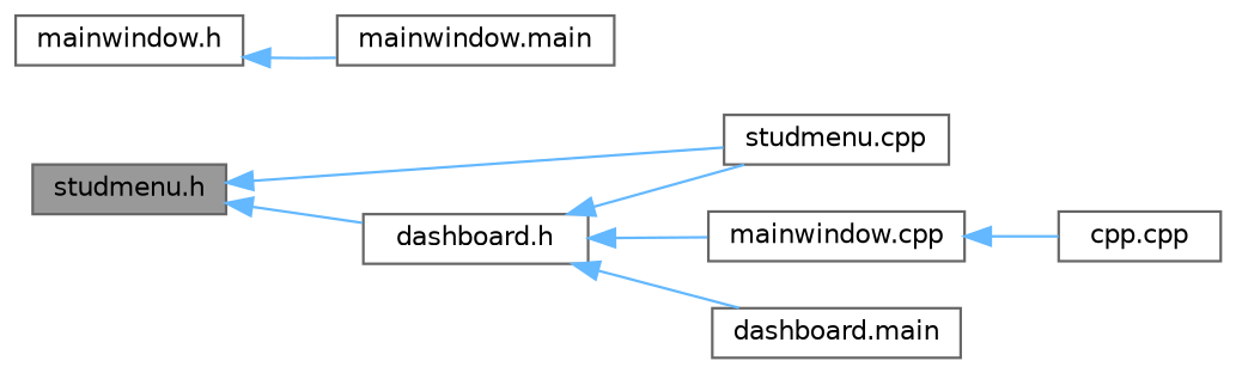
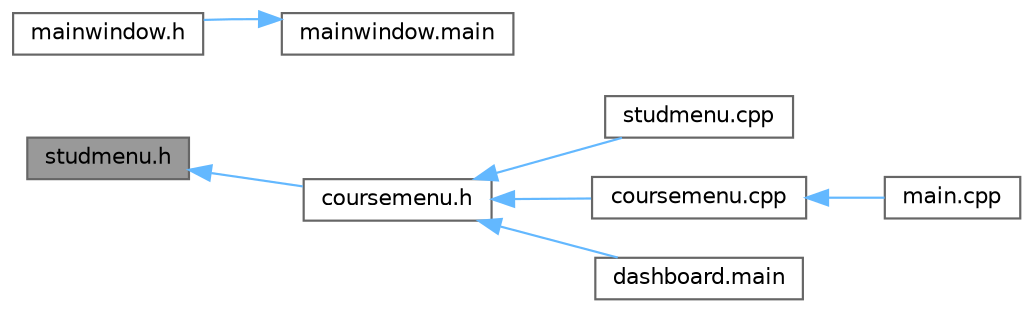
  digraph {
    rankdir=LR
    node [color=grey40 fillcolor=white fontname=Helvetica fontsize=10 shape=box style=filled]
    edge [color=steelblue1 dir=back fontname=Helvetica fontsize=10 labelfontname=Helvetica labelfontsize=10 style=solid]
    n1 [color=gray40 fillcolor=grey60 fontcolor=black height=0.2 label="studmenu.h" width=0.4]
-   n2 [height=0.2 label="dashboard.h" width=0.4]
+   n2 [height=0.2 label="coursemenu.h" width=0.4]
    n3 [height=0.2 label="studmenu.cpp" width=0.4]
-   n4 [height=0.2 label="mainwindow.cpp" width=0.4]
+   n4 [height=0.2 label="coursemenu.cpp" width=0.4]
    n5 [height=0.2 label="dashboard.main" width=0.4]
-   n6 [height=0.2 label="cpp.cpp" width=0.4]
+   n6 [height=0.2 label="main.cpp" width=0.4]
    n7 [height=0.2 label="mainwindow.h" width=0.4]
    n8 [height=0.2 label="mainwindow.main" width=0.4]
    n1 -> n2
-   n1 -> n3
    n2 -> n3
    n2 -> n4
    n2 -> n5
    n4 -> n6
-   n7 -> n8
+   n8 -> n7
  }
